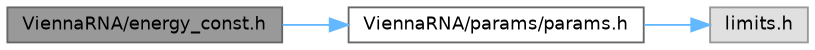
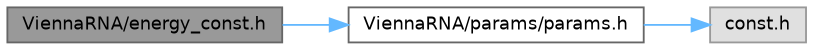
  digraph {
    rankdir=LR
    node [fontname=Helvetica fontsize=10 shape=box style=filled]
    edge [color=steelblue1 fontname=Helvetica fontsize=10 labelfontname=Helvetica labelfontsize=10 style=solid]
    n1 [color=gray40 fillcolor=grey60 fontcolor=black height=0.2 label="ViennaRNA/energy_const.h" width=0.4]
    n2 [color=grey40 fillcolor=white height=0.2 label="ViennaRNA/params/params.h" width=0.4]
-   n3 [color=grey60 fillcolor="#E0E0E0" height=0.2 label="limits.h" width=0.4]
+   n3 [color=grey60 fillcolor="#E0E0E0" height=0.2 label="const.h" width=0.4]
    n1 -> n2
    n2 -> n3
  }
